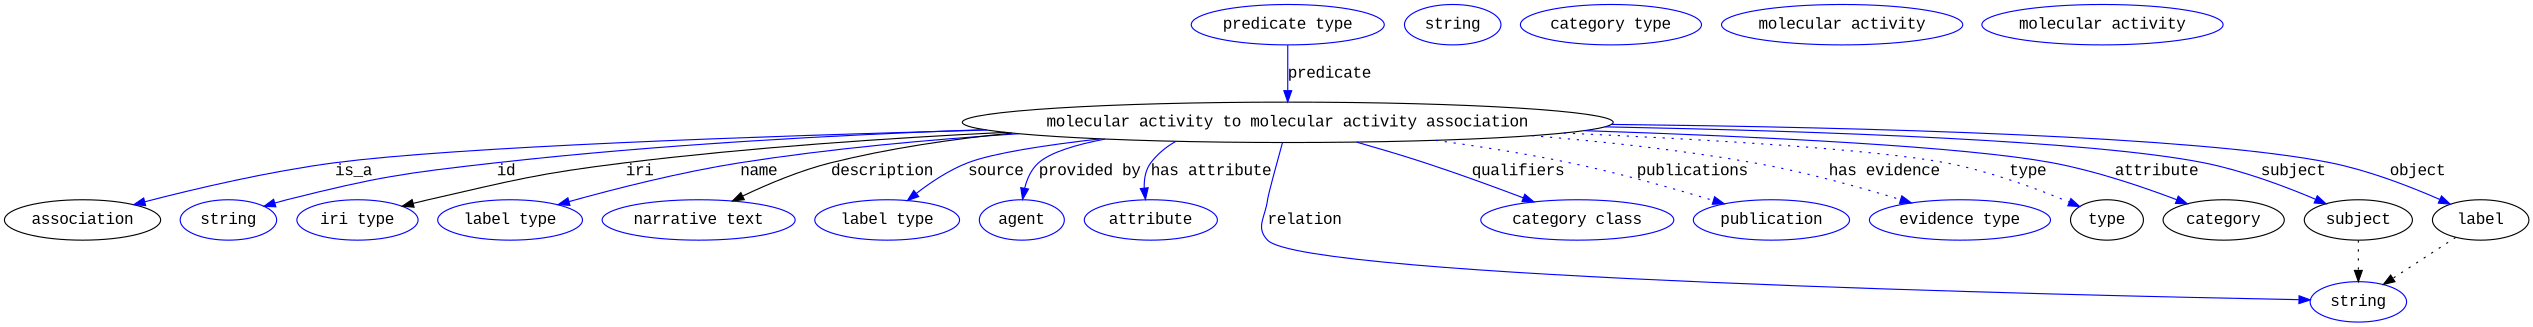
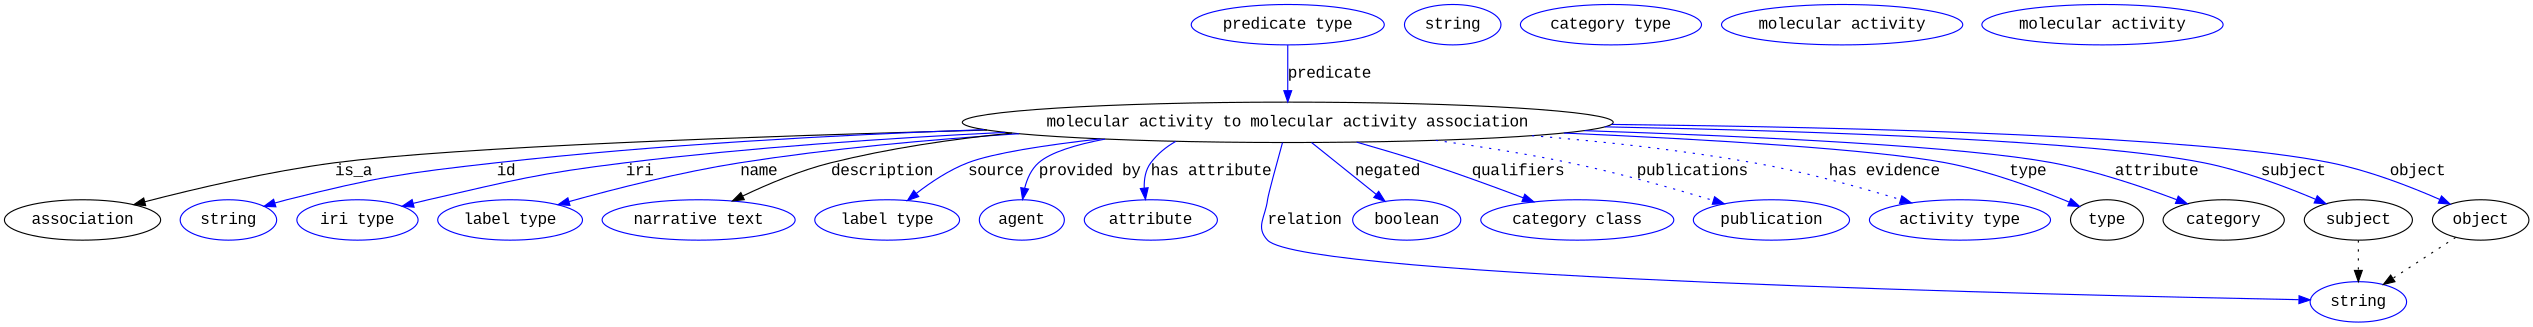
  digraph {
    fontname="Liberation Mono"
    node [fontname="Liberation Mono" color=blue]
    edge [fontname="Liberation Mono" color=blue style=solid]
    n1 [height=0.5 label="molecular activity to molecular activity association" width=6.8605 color=""]
    association [height=0.5 width=1.7332 color=""]
    n3 [height=0.5 label=string width=1.0652]
    n4 [height=0.5 label="iri type" width=1.2277]
    n5 [height=0.5 label="label type" width=1.5707]
    n6 [height=0.5 label="narrative text" width=2.0943]
    n7 [height=0.5 label="label type" width=1.5707]
    n8 [height=0.5 label=agent width=1.0291]
    n9 [height=0.5 label=attribute width=1.4443]
    n10 [height=0.5 label=string width=1.0652]
+   n11 [height=0.5 label=boolean width=1.2999]
    n12 [height=0.5 label="category class" width=2.1304]
    n13 [height=0.5 label=publication width=1.7332]
-   n14 [height=0.5 label="evidence type" width=2.0943]
+   n14 [height=0.5 label="activity type" width=2.0943]
    type [height=0.5 width=0.86659 color=""]
    category [height=0.5 width=1.4263 color=""]
    subject [height=0.5 width=1.2277 color=""]
-   object [height=0.5 width=1.0832 label=label color=""]
+   object [height=0.5 width=1.0832 color=""]
    n19 [height=0.5 label="predicate type" width=2.1665]
    n20 [height=0.5 label=string width=1.0652]
    n21 [height=0.5 label="category type" width=2.0762]
    n22 [height=0.5 label="molecular activity" width=2.6178]
    n23 [height=0.5 label="molecular activity" width=2.6178]
-   n1 -> association [label=is_a style=""]
+   n1 -> association [label=is_a color="" style=""]
    n1 -> n3 [label=id]
-   n1 -> n4 [color=black label=iri]
+   n1 -> n4 [label=iri]
    n1 -> n5 [label=name]
    n1 -> n6 [color=black label=description]
    n1 -> n7 [label=source]
    n1 -> n8 [label="provided by"]
    n1 -> n9 [label="has attribute"]
    n1 -> n10 [label=relation]
+   n1 -> n11 [label=negated]
    n1 -> n12 [label=qualifiers]
    n1 -> n13 [label=publications style=dotted]
    n1 -> n14 [label="has evidence" style=dotted]
-   n1 -> type [label=type style=dotted]
+   n1 -> type [label=type]
    n1 -> category [label=attribute]
    n1 -> subject [label=subject]
    n1 -> object [label=object]
    subject -> n10 [style=dotted color=""]
    object -> n10 [style=dotted color=""]
    n19 -> n1 [label=predicate]
  }
